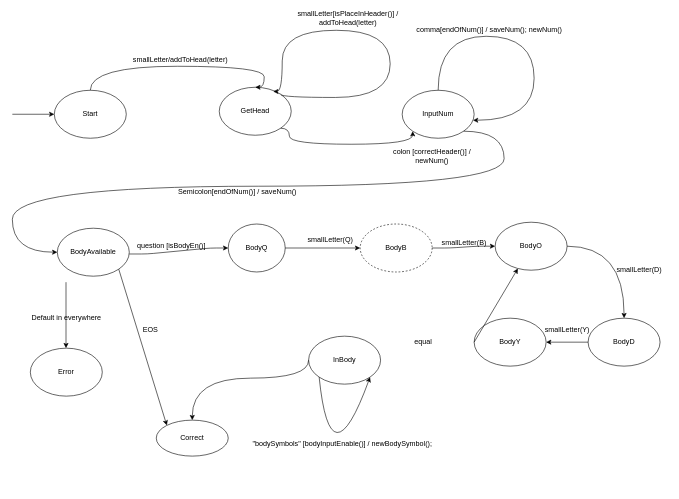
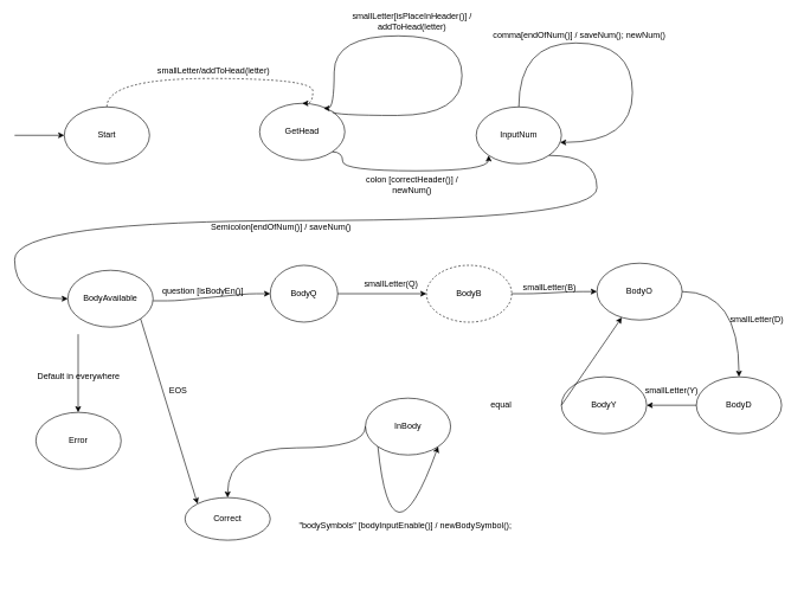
  <mxCell id="0" />
  <mxCell id="1" parent="0" />
  <mxCell id="2" value="Start" style="ellipse;whiteSpace=wrap;html=1;" parent="1" vertex="1"><mxGeometry x="90" y="150" width="120" height="80" as="geometry" /></mxCell>
  <mxCell id="3" value="" style="endArrow=classic;html=1;entryX=0;entryY=0.5;entryDx=0;entryDy=0;" parent="1" target="2" edge="1"><mxGeometry width="50" height="50" relative="1" as="geometry"><mxPoint x="20" y="190" as="sourcePoint" /><mxPoint x="140" y="210" as="targetPoint" /></mxGeometry></mxCell>
  <mxCell id="4" value="GetHead" style="ellipse;whiteSpace=wrap;html=1;" parent="1" vertex="1"><mxGeometry x="365" y="145" width="120" height="80" as="geometry" /></mxCell>
- <mxCell id="5" value="" style="endArrow=classic;html=1;entryX=0.5;entryY=0;entryDx=0;entryDy=0;edgeStyle=orthogonalEdgeStyle;curved=1;" parent="1" source="2" target="4" edge="1"><mxGeometry width="50" height="50" relative="1" as="geometry"><mxPoint x="210" y="240" as="sourcePoint" /><mxPoint x="280.711" y="190" as="targetPoint" /><Array as="points"><mxPoint x="150" y="110" /><mxPoint x="440" y="110" /></Array></mxGeometry></mxCell>
+ <mxCell id="5" value="" style="endArrow=classic;html=1;entryX=0.5;entryY=0;entryDx=0;entryDy=0;edgeStyle=orthogonalEdgeStyle;curved=1;dashed=1;" parent="1" source="2" target="4" edge="1"><mxGeometry width="50" height="50" relative="1" as="geometry"><mxPoint x="210" y="240" as="sourcePoint" /><mxPoint x="280.711" y="190" as="targetPoint" /><Array as="points"><mxPoint x="150" y="110" /><mxPoint x="440" y="110" /></Array></mxGeometry></mxCell>
  <mxCell id="6" value="smallLetter/addToHead(letter)" style="text;html=1;align=center;verticalAlign=middle;resizable=0;points=[];autosize=1;" parent="1" vertex="1"><mxGeometry x="215" y="90" width="170" height="20" as="geometry" /></mxCell>
  <mxCell id="7" value="" style="endArrow=classic;html=1;exitX=1;exitY=0;exitDx=0;exitDy=0;edgeStyle=orthogonalEdgeStyle;curved=1;entryX=0.75;entryY=0.088;entryDx=0;entryDy=0;entryPerimeter=0;" parent="1" source="4" target="4" edge="1"><mxGeometry width="50" height="50" relative="1" as="geometry"><mxPoint x="530" y="150" as="sourcePoint" /><mxPoint x="572" y="50" as="targetPoint" /><Array as="points"><mxPoint x="650" y="162" /><mxPoint x="650" y="50" /><mxPoint x="470" y="50" /></Array></mxGeometry></mxCell>
  <mxCell id="8" value="smallLetter[isPlaceInHeader()] / addToHead(letter)" style="text;html=1;strokeColor=none;fillColor=none;align=center;verticalAlign=middle;whiteSpace=wrap;rounded=0;" parent="1" vertex="1"><mxGeometry x="460" y="20" width="240" height="20" as="geometry" /></mxCell>
  <mxCell id="9" value="InputNum" style="ellipse;whiteSpace=wrap;html=1;" parent="1" vertex="1"><mxGeometry x="670" y="150" width="120" height="80" as="geometry" /></mxCell>
  <mxCell id="10" value="" style="endArrow=classic;html=1;exitX=1;exitY=1;exitDx=0;exitDy=0;entryX=0;entryY=1;entryDx=0;entryDy=0;edgeStyle=orthogonalEdgeStyle;curved=1;" parent="1" source="4" target="9" edge="1"><mxGeometry width="50" height="50" relative="1" as="geometry"><mxPoint x="560" y="240" as="sourcePoint" /><mxPoint x="610" y="190" as="targetPoint" /><Array as="points"><mxPoint x="482" y="240" /><mxPoint x="688" y="240" /></Array></mxGeometry></mxCell>
- <mxCell id="11" value="colon [correctHeader()] / newNum()" style="text;html=1;strokeColor=none;fillColor=none;align=center;verticalAlign=middle;whiteSpace=wrap;rounded=0;" parent="1" vertex="1"><mxGeometry x="650" y="250" width="140" height="20" as="geometry" /></mxCell>
+ <mxCell id="11" value="colon [correctHeader()] / newNum()" style="text;html=1;strokeColor=none;fillColor=none;align=center;verticalAlign=middle;whiteSpace=wrap;rounded=0;" parent="1" vertex="1"><mxGeometry x="510" y="250" width="140" height="20" as="geometry" /></mxCell>
  <mxCell id="12" value="" style="endArrow=classic;html=1;exitX=0.5;exitY=0;exitDx=0;exitDy=0;edgeStyle=orthogonalEdgeStyle;curved=1;" parent="1" source="9" target="9" edge="1"><mxGeometry width="50" height="50" relative="1" as="geometry"><mxPoint x="790" y="120" as="sourcePoint" /><mxPoint x="840" y="70" as="targetPoint" /><Array as="points"><mxPoint x="730" y="60" /><mxPoint x="890" y="60" /><mxPoint x="890" y="200" /></Array></mxGeometry></mxCell>
  <mxCell id="13" value="comma[endOfNum()] / saveNum(); newNum()" style="text;html=1;align=center;verticalAlign=middle;resizable=0;points=[];autosize=1;" parent="1" vertex="1"><mxGeometry x="685" y="40" width="260" height="20" as="geometry" /></mxCell>
  <mxCell id="14" value="BodyAvailable" style="ellipse;whiteSpace=wrap;html=1;" parent="1" vertex="1"><mxGeometry x="95" y="380" width="120" height="80" as="geometry" /></mxCell>
  <mxCell id="15" value="" style="endArrow=classic;html=1;exitX=1;exitY=1;exitDx=0;exitDy=0;entryX=0;entryY=0.5;entryDx=0;entryDy=0;edgeStyle=orthogonalEdgeStyle;curved=1;" parent="1" source="9" target="14" edge="1"><mxGeometry width="50" height="50" relative="1" as="geometry"><mxPoint x="770" y="290" as="sourcePoint" /><mxPoint x="820" y="240" as="targetPoint" /><Array as="points"><mxPoint x="840" y="218" /><mxPoint x="840" y="310" /><mxPoint x="20" y="310" /><mxPoint x="20" y="420" /></Array></mxGeometry></mxCell>
  <mxCell id="16" value="Semicolon[endOfNum()] / saveNum()" style="text;html=1;align=center;verticalAlign=middle;resizable=0;points=[];autosize=1;" parent="1" vertex="1"><mxGeometry x="290" y="310" width="210" height="20" as="geometry" /></mxCell>
  <mxCell id="17" value="Correct" style="ellipse;whiteSpace=wrap;html=1;" parent="1" vertex="1"><mxGeometry x="260" y="700" width="120" height="60" as="geometry" /></mxCell>
  <mxCell id="18" value="" style="endArrow=classic;html=1;exitX=1;exitY=1;exitDx=0;exitDy=0;entryX=0;entryY=0;entryDx=0;entryDy=0;" parent="1" source="14" target="17" edge="1"><mxGeometry width="50" height="50" relative="1" as="geometry"><mxPoint x="320" y="500" as="sourcePoint" /><mxPoint x="370" y="450" as="targetPoint" /></mxGeometry></mxCell>
  <mxCell id="19" value="EOS" style="text;html=1;align=center;verticalAlign=middle;resizable=0;points=[];autosize=1;" parent="1" vertex="1"><mxGeometry x="230" y="540" width="40" height="20" as="geometry" /></mxCell>
  <mxCell id="20" value="" style="endArrow=classic;html=1;entryX=0;entryY=0.5;entryDx=0;entryDy=0;edgeStyle=entityRelationEdgeStyle;" parent="1" target="21" edge="1"><mxGeometry width="50" height="50" relative="1" as="geometry"><mxPoint x="215" y="423" as="sourcePoint" /><mxPoint x="265" y="373" as="targetPoint" /></mxGeometry></mxCell>
  <mxCell id="21" value="BodyQ" style="ellipse;whiteSpace=wrap;html=1;" parent="1" vertex="1"><mxGeometry x="380" y="373" width="95" height="80" as="geometry" /></mxCell>
  <mxCell id="22" value="question [isBodyEn()]" style="text;html=1;align=center;verticalAlign=middle;resizable=0;points=[];autosize=1;" parent="1" vertex="1"><mxGeometry x="220" y="400" width="130" height="20" as="geometry" /></mxCell>
  <mxCell id="23" value="BodyB" style="ellipse;whiteSpace=wrap;html=1;dashed=1;" parent="1" vertex="1"><mxGeometry x="600" y="373" width="120" height="80" as="geometry" /></mxCell>
- <mxCell id="24" value="BodyO" style="ellipse;whiteSpace=wrap;html=1;" parent="1" vertex="1"><mxGeometry x="825" y="370" width="120" height="80" as="geometry" /></mxCell>
+ <mxCell id="24" value="BodyO" style="ellipse;whiteSpace=wrap;html=1;" parent="1" vertex="1"><mxGeometry x="840" y="370" width="120" height="80" as="geometry" /></mxCell>
  <mxCell id="25" value="BodyD" style="ellipse;whiteSpace=wrap;html=1;" parent="1" vertex="1"><mxGeometry x="980" y="530" width="120" height="80" as="geometry" /></mxCell>
  <mxCell id="26" value="BodyY" style="ellipse;whiteSpace=wrap;html=1;" parent="1" vertex="1"><mxGeometry x="790" y="530" width="120" height="80" as="geometry" /></mxCell>
  <mxCell id="27" value="InBody" style="ellipse;whiteSpace=wrap;html=1;" parent="1" vertex="1"><mxGeometry x="514" y="560" width="120" height="80" as="geometry" /></mxCell>
  <mxCell id="28" value="" style="endArrow=classic;html=1;exitX=1;exitY=0.5;exitDx=0;exitDy=0;entryX=0;entryY=0.5;entryDx=0;entryDy=0;" parent="1" source="21" target="23" edge="1"><mxGeometry width="50" height="50" relative="1" as="geometry"><mxPoint x="520" y="420" as="sourcePoint" /><mxPoint x="570" y="370" as="targetPoint" /></mxGeometry></mxCell>
  <mxCell id="29" value="smallLetter(Q)" style="text;html=1;align=center;verticalAlign=middle;resizable=0;points=[];autosize=1;" parent="1" vertex="1"><mxGeometry x="505" y="390" width="90" height="20" as="geometry" /></mxCell>
  <mxCell id="30" value="" style="endArrow=classic;html=1;exitX=1;exitY=0.5;exitDx=0;exitDy=0;entryX=0;entryY=0.5;entryDx=0;entryDy=0;edgeStyle=entityRelationEdgeStyle;" parent="1" source="23" target="24" edge="1"><mxGeometry width="50" height="50" relative="1" as="geometry"><mxPoint x="740" y="400" as="sourcePoint" /><mxPoint x="790" y="350" as="targetPoint" /></mxGeometry></mxCell>
  <mxCell id="31" value="smallLetter(B)" style="text;html=1;align=center;verticalAlign=middle;resizable=0;points=[];autosize=1;" parent="1" vertex="1"><mxGeometry x="728" y="395" width="90" height="20" as="geometry" /></mxCell>
  <mxCell id="32" value="" style="endArrow=classic;html=1;exitX=1;exitY=0.5;exitDx=0;exitDy=0;entryX=0.5;entryY=0;entryDx=0;entryDy=0;edgeStyle=orthogonalEdgeStyle;curved=1;" parent="1" source="24" target="25" edge="1"><mxGeometry width="50" height="50" relative="1" as="geometry"><mxPoint x="1000" y="440" as="sourcePoint" /><mxPoint x="1050" y="390" as="targetPoint" /></mxGeometry></mxCell>
  <mxCell id="33" value="smallLetter(D)" style="text;html=1;align=center;verticalAlign=middle;resizable=0;points=[];autosize=1;" parent="1" vertex="1"><mxGeometry x="1020" y="440" width="90" height="20" as="geometry" /></mxCell>
  <mxCell id="34" value="" style="endArrow=classic;html=1;exitX=0;exitY=0.5;exitDx=0;exitDy=0;entryX=1;entryY=0.5;entryDx=0;entryDy=0;" parent="1" source="25" target="26" edge="1"><mxGeometry width="50" height="50" relative="1" as="geometry"><mxPoint x="900" y="530" as="sourcePoint" /><mxPoint x="950" y="480" as="targetPoint" /></mxGeometry></mxCell>
  <mxCell id="35" value="smallLetter(Y)" style="text;html=1;align=center;verticalAlign=middle;resizable=0;points=[];autosize=1;" parent="1" vertex="1"><mxGeometry x="900" y="540" width="90" height="20" as="geometry" /></mxCell>
  <mxCell id="36" value="" style="endArrow=classic;html=1;exitX=0;exitY=0.5;exitDx=0;exitDy=0;" parent="1" source="26" target="24" edge="1"><mxGeometry width="50" height="50" relative="1" as="geometry"><mxPoint x="660" y="640" as="sourcePoint" /><mxPoint x="710" y="590" as="targetPoint" /></mxGeometry></mxCell>
  <mxCell id="37" value="equal" style="text;html=1;align=center;verticalAlign=middle;resizable=0;points=[];autosize=1;" parent="1" vertex="1"><mxGeometry x="685" y="560" width="40" height="20" as="geometry" /></mxCell>
  <mxCell id="38" value="" style="endArrow=classic;html=1;exitX=0;exitY=0.5;exitDx=0;exitDy=0;entryX=0.5;entryY=0;entryDx=0;entryDy=0;edgeStyle=orthogonalEdgeStyle;curved=1;" parent="1" source="27" target="17" edge="1"><mxGeometry width="50" height="50" relative="1" as="geometry"><mxPoint x="410" y="580" as="sourcePoint" /><mxPoint x="460" y="530" as="targetPoint" /><Array as="points"><mxPoint x="514" y="630" /><mxPoint x="320" y="630" /></Array></mxGeometry></mxCell>
  <mxCell id="39" value="" style="endArrow=classic;html=1;exitX=0;exitY=1;exitDx=0;exitDy=0;edgeStyle=orthogonalEdgeStyle;curved=1;entryX=1;entryY=1;entryDx=0;entryDy=0;" parent="1" source="27" target="27" edge="1"><mxGeometry width="50" height="50" relative="1" as="geometry"><mxPoint x="590" y="780" as="sourcePoint" /><mxPoint x="580" y="780" as="targetPoint" /><Array as="points"><mxPoint x="550" y="810" /></Array></mxGeometry></mxCell>
  <mxCell id="40" value="&quot;bodySymbols&quot; [bodyInputEnable()] / newBodySymbol();" style="text;html=1;align=center;verticalAlign=middle;resizable=0;points=[];autosize=1;" parent="1" vertex="1"><mxGeometry x="415" y="730" width="310" height="20" as="geometry" /></mxCell>
  <mxCell id="41" value="Error" style="ellipse;whiteSpace=wrap;html=1;" parent="1" vertex="1"><mxGeometry x="50" y="580" width="120" height="80" as="geometry" /></mxCell>
  <mxCell id="42" value="" style="endArrow=classic;html=1;entryX=0.5;entryY=0;entryDx=0;entryDy=0;" parent="1" edge="1"><mxGeometry width="50" height="50" relative="1" as="geometry"><mxPoint x="109.5" y="470" as="sourcePoint" /><mxPoint x="109.5" y="580" as="targetPoint" /></mxGeometry></mxCell>
  <mxCell id="43" value="Default in everywhere" style="text;html=1;align=center;verticalAlign=middle;resizable=0;points=[];autosize=1;" parent="1" vertex="1"><mxGeometry x="45" y="520" width="130" height="20" as="geometry" /></mxCell>
